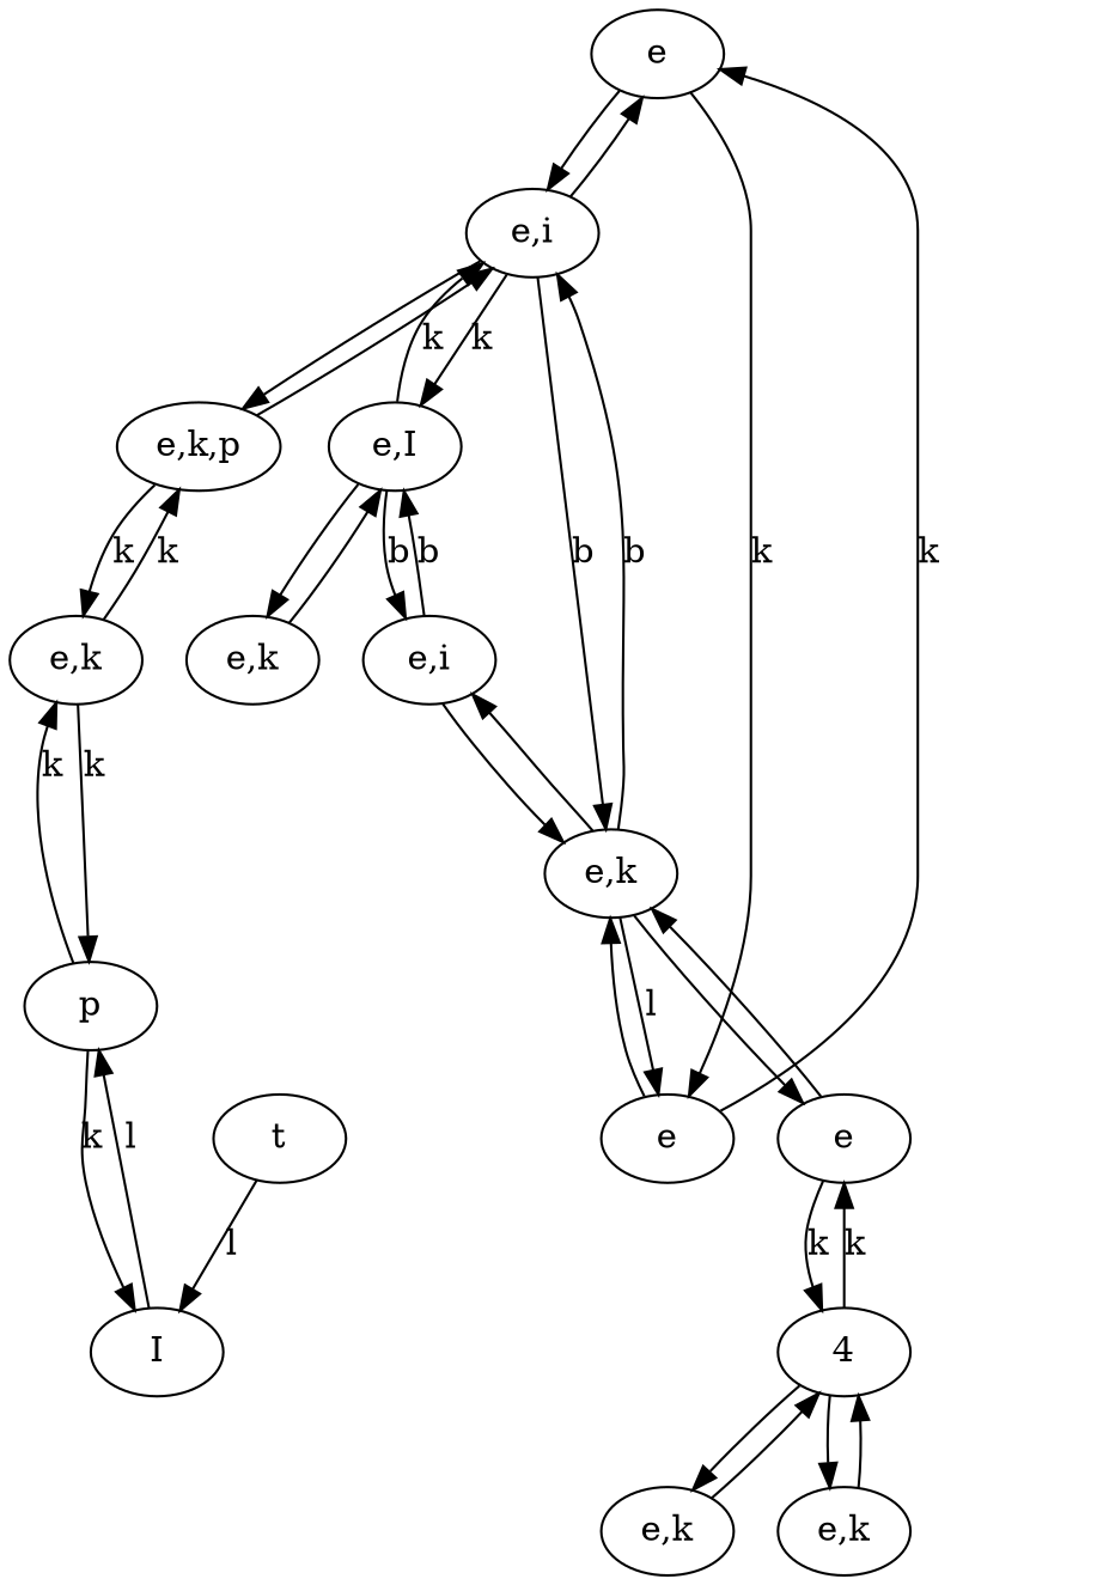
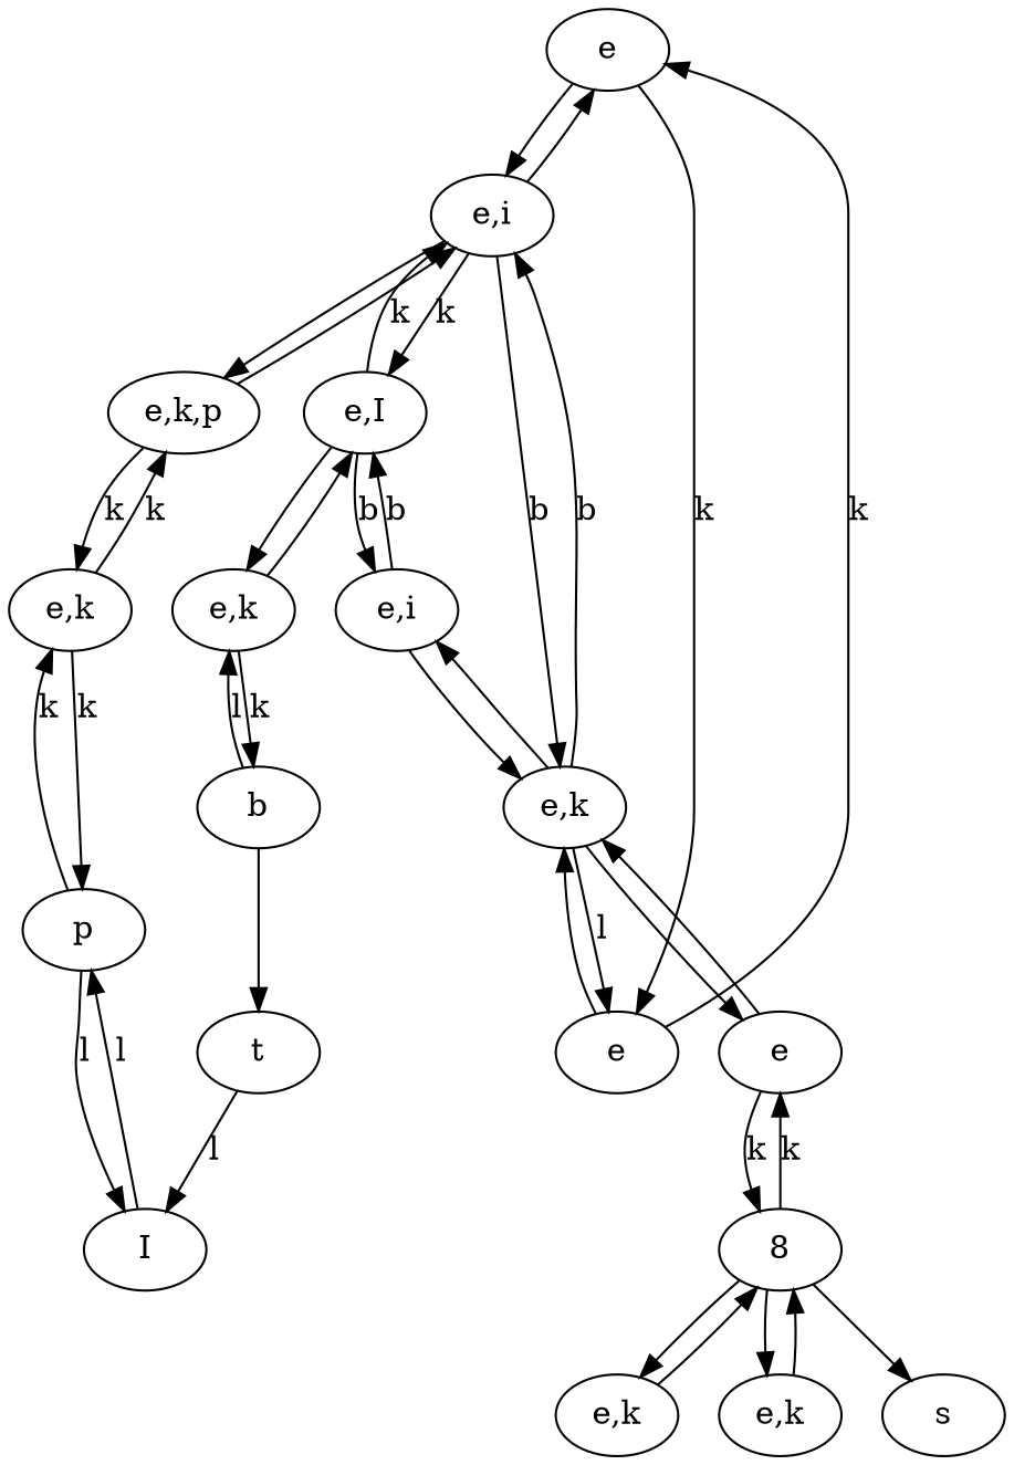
  digraph {
    n1 [label=e]
    n2 [label="e,i"]
    n3 [label=e]
    n4 [label="e,I"]
    n5 [label="e,i"]
    n6 [label="e,k"]
    n7 [label="e,k"]
    n8 [label="e,k,p"]
+   n9 [label=b]
    n10 [label=I]
    n11 [label=p]
    n12 [label="e,k"]
    n13 [label=e]
-   8 [label=4]
+   8
    n15 [label="e,k"]
    n16 [label="e,k"]
+   n17 [label=s]
    n18 [label=t]
    n1 -> n2
    n1 -> n3 [label=k]
    n2 -> n1
    n2 -> n4 [label=k]
    n2 -> n7 [label=b]
    n2 -> n8
    n3 -> n1 [label=k]
    n3 -> n7
    n4 -> n2 [label=k]
    n4 -> n5 [label=b]
    n4 -> n6
    n5 -> n4 [label=b]
    n5 -> n7
    n6 -> n4
+   n6 -> n9 [label=k]
    n7 -> n2 [label=b]
    n7 -> n3 [label=l]
    n7 -> n5
    n7 -> n13
    n8 -> n2
    n8 -> n12 [label=k]
+   n9 -> n6 [label=l]
+   n9 -> n18
    n10 -> n11 [label=l]
-   n11 -> n10 [label=k]
+   n11 -> n10 [label=l]
    n11 -> n12 [label=k]
    n12 -> n8 [label=k]
    n12 -> n11 [label=k]
    n13 -> n7
    n13 -> 8 [label=k]
    8 -> n13 [label=k]
    8 -> n15
    8 -> n16
+   8 -> n17
    n15 -> 8
    n16 -> 8
    n18 -> n10 [label=l]
  }
